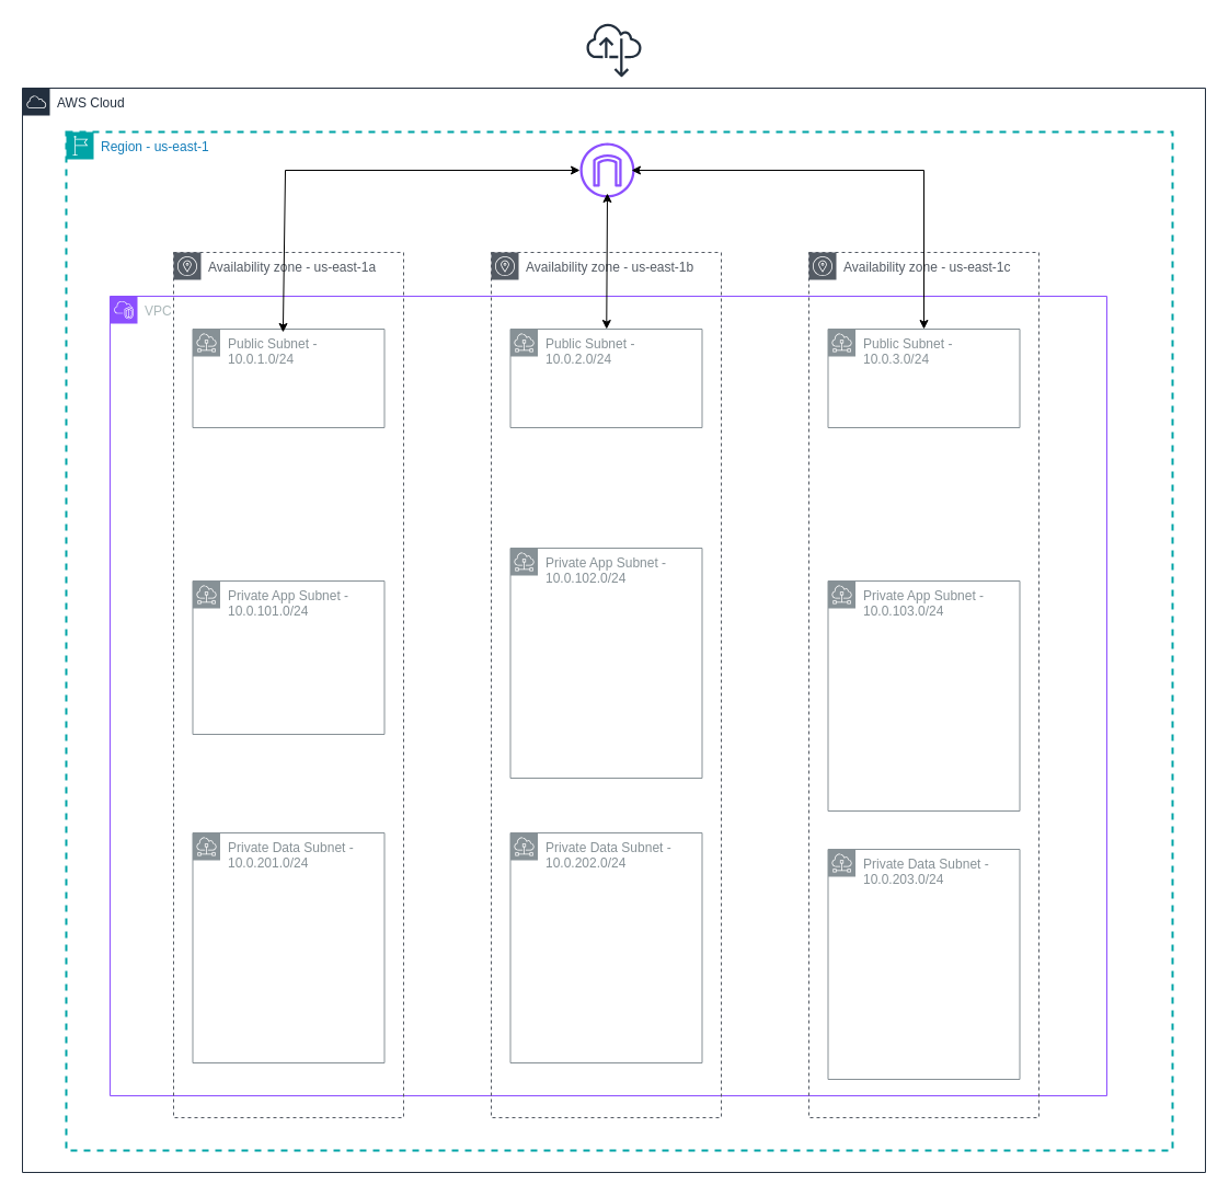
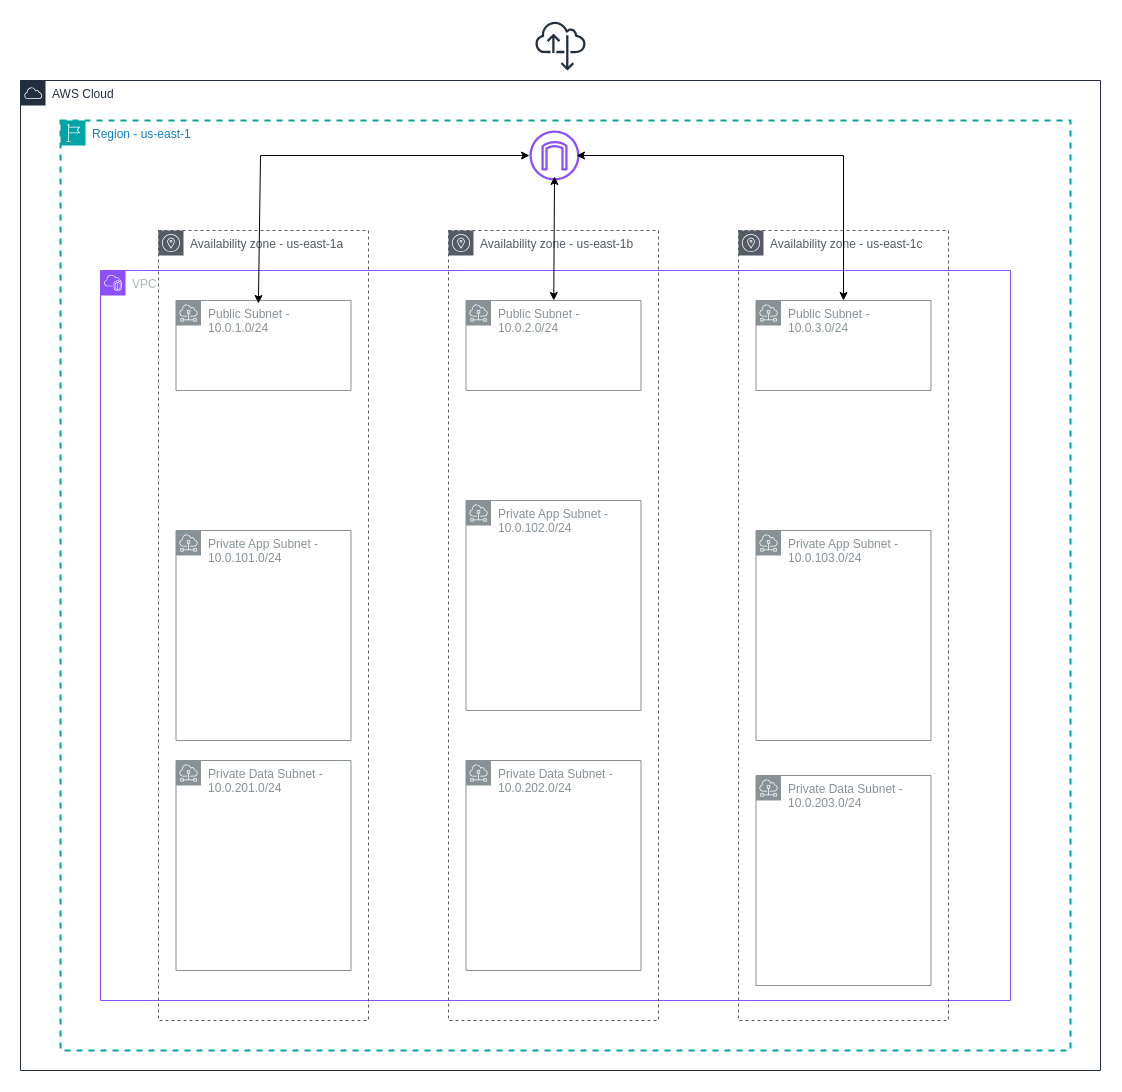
  <mxCell id="0" />
  <mxCell id="1" parent="0" />
  <mxCell id="2" value="AWS Cloud" style="points=[[0,0],[0.25,0],[0.5,0],[0.75,0],[1,0],[1,0.25],[1,0.5],[1,0.75],[1,1],[0.75,1],[0.5,1],[0.25,1],[0,1],[0,0.75],[0,0.5],[0,0.25]];outlineConnect=0;gradientColor=none;html=1;whiteSpace=wrap;fontSize=12;fontStyle=0;container=1;pointerEvents=0;collapsible=0;recursiveResize=0;shape=mxgraph.aws4.group;grIcon=mxgraph.aws4.group_aws_cloud;strokeColor=#232F3E;fillColor=none;verticalAlign=top;align=left;spacingLeft=30;fontColor=#232F3E;dashed=0;" parent="1" vertex="1"><mxGeometry x="20" y="80" width="1080" height="990" as="geometry" /></mxCell>
  <mxCell id="3" value="Region - us-east-1" style="points=[[0,0],[0.25,0],[0.5,0],[0.75,0],[1,0],[1,0.25],[1,0.5],[1,0.75],[1,1],[0.75,1],[0.5,1],[0.25,1],[0,1],[0,0.75],[0,0.5],[0,0.25]];outlineConnect=0;gradientColor=none;html=1;whiteSpace=wrap;fontSize=12;fontStyle=0;container=1;pointerEvents=0;collapsible=0;recursiveResize=0;shape=mxgraph.aws4.group;grIcon=mxgraph.aws4.group_region;strokeColor=#00A4A6;fillColor=none;verticalAlign=top;align=left;spacingLeft=30;fontColor=#147EBA;dashed=1;strokeWidth=2;" parent="2" vertex="1"><mxGeometry x="40" y="40" width="1010" height="930" as="geometry" /></mxCell>
  <mxCell id="4" value="VPC" style="points=[[0,0],[0.25,0],[0.5,0],[0.75,0],[1,0],[1,0.25],[1,0.5],[1,0.75],[1,1],[0.75,1],[0.5,1],[0.25,1],[0,1],[0,0.75],[0,0.5],[0,0.25]];outlineConnect=0;gradientColor=none;html=1;whiteSpace=wrap;fontSize=12;fontStyle=0;container=1;pointerEvents=0;collapsible=0;recursiveResize=0;shape=mxgraph.aws4.group;grIcon=mxgraph.aws4.group_vpc2;strokeColor=#8C4FFF;fillColor=none;verticalAlign=top;align=left;spacingLeft=30;fontColor=#AAB7B8;dashed=0;" parent="3" vertex="1"><mxGeometry x="40" y="150" width="910" height="730" as="geometry" /></mxCell>
  <mxCell id="5" value="Availability zone - us-east-1a" style="sketch=0;outlineConnect=0;gradientColor=none;html=1;whiteSpace=wrap;fontSize=12;fontStyle=0;shape=mxgraph.aws4.group;grIcon=mxgraph.aws4.group_availability_zone;strokeColor=#545B64;fillColor=none;verticalAlign=top;align=left;spacingLeft=30;fontColor=#545B64;dashed=1;" parent="3" vertex="1"><mxGeometry x="98" y="110" width="210" height="790" as="geometry" /></mxCell>
  <mxCell id="6" value="Availability zone - us-east-1b" style="sketch=0;outlineConnect=0;gradientColor=none;html=1;whiteSpace=wrap;fontSize=12;fontStyle=0;shape=mxgraph.aws4.group;grIcon=mxgraph.aws4.group_availability_zone;strokeColor=#545B64;fillColor=none;verticalAlign=top;align=left;spacingLeft=30;fontColor=#545B64;dashed=1;" parent="3" vertex="1"><mxGeometry x="388" y="110" width="210" height="790" as="geometry" /></mxCell>
  <mxCell id="7" value="Availability zone - us-east-1c" style="sketch=0;outlineConnect=0;gradientColor=none;html=1;whiteSpace=wrap;fontSize=12;fontStyle=0;shape=mxgraph.aws4.group;grIcon=mxgraph.aws4.group_availability_zone;strokeColor=#545B64;fillColor=none;verticalAlign=top;align=left;spacingLeft=30;fontColor=#545B64;dashed=1;" parent="3" vertex="1"><mxGeometry x="678" y="110" width="210" height="790" as="geometry" /></mxCell>
  <mxCell id="8" value="Public Subnet - 10.0.1.0/24" style="sketch=0;outlineConnect=0;gradientColor=none;html=1;whiteSpace=wrap;fontSize=12;fontStyle=0;shape=mxgraph.aws4.group;grIcon=mxgraph.aws4.group_subnet;strokeColor=#879196;fillColor=none;verticalAlign=top;align=left;spacingLeft=30;fontColor=#879196;dashed=0;" parent="3" vertex="1"><mxGeometry x="115.5" y="180" width="175" height="90" as="geometry" /></mxCell>
  <mxCell id="9" value="Public Subnet - 10.0.2.0/24" style="sketch=0;outlineConnect=0;gradientColor=none;html=1;whiteSpace=wrap;fontSize=12;fontStyle=0;shape=mxgraph.aws4.group;grIcon=mxgraph.aws4.group_subnet;strokeColor=#879196;fillColor=none;verticalAlign=top;align=left;spacingLeft=30;fontColor=#879196;dashed=0;" parent="3" vertex="1"><mxGeometry x="405.5" y="180" width="175" height="90" as="geometry" /></mxCell>
  <mxCell id="10" value="Public Subnet - 10.0.3.0/24" style="sketch=0;outlineConnect=0;gradientColor=none;html=1;whiteSpace=wrap;fontSize=12;fontStyle=0;shape=mxgraph.aws4.group;grIcon=mxgraph.aws4.group_subnet;strokeColor=#879196;fillColor=none;verticalAlign=top;align=left;spacingLeft=30;fontColor=#879196;dashed=0;" parent="3" vertex="1"><mxGeometry x="695.5" y="180" width="175" height="90" as="geometry" /></mxCell>
- <mxCell id="11" value="Private App Subnet - 10.0.101.0/24" style="sketch=0;outlineConnect=0;gradientColor=none;html=1;whiteSpace=wrap;fontSize=12;fontStyle=0;shape=mxgraph.aws4.group;grIcon=mxgraph.aws4.group_subnet;strokeColor=#879196;fillColor=none;verticalAlign=top;align=left;spacingLeft=30;fontColor=#879196;dashed=0;" parent="3" vertex="1"><mxGeometry x="115.5" y="410" width="175" height="140" as="geometry" /></mxCell>
+ <mxCell id="11" value="Private App Subnet - 10.0.101.0/24" style="sketch=0;outlineConnect=0;gradientColor=none;html=1;whiteSpace=wrap;fontSize=12;fontStyle=0;shape=mxgraph.aws4.group;grIcon=mxgraph.aws4.group_subnet;strokeColor=#879196;fillColor=none;verticalAlign=top;align=left;spacingLeft=30;fontColor=#879196;dashed=0;" parent="3" vertex="1"><mxGeometry x="115.5" y="410" width="175" height="210" as="geometry" /></mxCell>
  <mxCell id="12" value="Private App Subnet - 10.0.102.0/24" style="sketch=0;outlineConnect=0;gradientColor=none;html=1;whiteSpace=wrap;fontSize=12;fontStyle=0;shape=mxgraph.aws4.group;grIcon=mxgraph.aws4.group_subnet;strokeColor=#879196;fillColor=none;verticalAlign=top;align=left;spacingLeft=30;fontColor=#879196;dashed=0;" parent="3" vertex="1"><mxGeometry x="405.5" y="380" width="175" height="210" as="geometry" /></mxCell>
  <mxCell id="13" value="Private App Subnet - 10.0.103.0/24" style="sketch=0;outlineConnect=0;gradientColor=none;html=1;whiteSpace=wrap;fontSize=12;fontStyle=0;shape=mxgraph.aws4.group;grIcon=mxgraph.aws4.group_subnet;strokeColor=#879196;fillColor=none;verticalAlign=top;align=left;spacingLeft=30;fontColor=#879196;dashed=0;" parent="3" vertex="1"><mxGeometry x="695.5" y="410" width="175" height="210" as="geometry" /></mxCell>
  <mxCell id="14" value="Private Data Subnet - 10.0.201.0/24" style="sketch=0;outlineConnect=0;gradientColor=none;html=1;whiteSpace=wrap;fontSize=12;fontStyle=0;shape=mxgraph.aws4.group;grIcon=mxgraph.aws4.group_subnet;strokeColor=#879196;fillColor=none;verticalAlign=top;align=left;spacingLeft=30;fontColor=#879196;dashed=0;" parent="3" vertex="1"><mxGeometry x="115.5" y="640" width="175" height="210" as="geometry" /></mxCell>
  <mxCell id="15" value="Private Data Subnet - 10.0.202.0/24" style="sketch=0;outlineConnect=0;gradientColor=none;html=1;whiteSpace=wrap;fontSize=12;fontStyle=0;shape=mxgraph.aws4.group;grIcon=mxgraph.aws4.group_subnet;strokeColor=#879196;fillColor=none;verticalAlign=top;align=left;spacingLeft=30;fontColor=#879196;dashed=0;" parent="3" vertex="1"><mxGeometry x="405.5" y="640" width="175" height="210" as="geometry" /></mxCell>
  <mxCell id="16" value="Private Data Subnet - 10.0.203.0/24" style="sketch=0;outlineConnect=0;gradientColor=none;html=1;whiteSpace=wrap;fontSize=12;fontStyle=0;shape=mxgraph.aws4.group;grIcon=mxgraph.aws4.group_subnet;strokeColor=#879196;fillColor=none;verticalAlign=top;align=left;spacingLeft=30;fontColor=#879196;dashed=0;" parent="3" vertex="1"><mxGeometry x="695.5" y="655" width="175" height="210" as="geometry" /></mxCell>
  <mxCell id="17" value="" style="sketch=0;outlineConnect=0;fontColor=#232F3E;gradientColor=none;fillColor=#8C4FFF;strokeColor=none;dashed=0;verticalLabelPosition=bottom;verticalAlign=top;align=center;html=1;fontSize=12;fontStyle=0;aspect=fixed;pointerEvents=1;shape=mxgraph.aws4.internet_gateway;" parent="2" vertex="1"><mxGeometry x="509" y="50" width="50" height="50" as="geometry" /></mxCell>
  <mxCell id="18" value="" style="endArrow=classic;startArrow=classic;html=1;rounded=0;entryX=0.5;entryY=0.92;entryDx=0;entryDy=0;entryPerimeter=0;" parent="2" source="9" target="17" edge="1"><mxGeometry width="50" height="50" relative="1" as="geometry"><mxPoint x="500" y="520" as="sourcePoint" /><mxPoint x="550" y="470" as="targetPoint" /></mxGeometry></mxCell>
  <mxCell id="19" value="" style="endArrow=classic;startArrow=classic;html=1;rounded=0;exitX=0.94;exitY=0.5;exitDx=0;exitDy=0;exitPerimeter=0;" parent="2" source="17" target="10" edge="1"><mxGeometry width="50" height="50" relative="1" as="geometry"><mxPoint x="638" y="120" as="sourcePoint" /><mxPoint x="688" y="70" as="targetPoint" /><Array as="points"><mxPoint x="823" y="75" /></Array></mxGeometry></mxCell>
  <mxCell id="20" value="" style="endArrow=classic;startArrow=classic;html=1;rounded=0;exitX=0.471;exitY=0.033;exitDx=0;exitDy=0;exitPerimeter=0;" parent="2" source="8" target="17" edge="1"><mxGeometry width="50" height="50" relative="1" as="geometry"><mxPoint x="360" y="120" as="sourcePoint" /><mxPoint x="410" y="70" as="targetPoint" /><Array as="points"><mxPoint x="240" y="75" /></Array></mxGeometry></mxCell>
  <mxCell id="21" value="" style="sketch=0;outlineConnect=0;fontColor=#232F3E;gradientColor=none;fillColor=#232F3D;strokeColor=none;dashed=0;verticalLabelPosition=bottom;verticalAlign=top;align=center;html=1;fontSize=12;fontStyle=0;aspect=fixed;pointerEvents=1;shape=mxgraph.aws4.internet_alt22;" parent="1" vertex="1"><mxGeometry x="535" y="20" width="50" height="50" as="geometry" /></mxCell>
